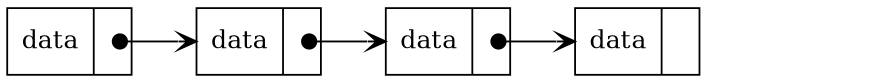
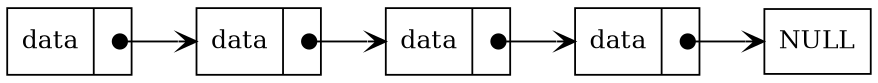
  digraph {
    rankdir=LR
    node [shape=record]
    edge [arrowhead=vee arrowtail=dot dir=both headport=data tailclip=false tailport="ref:c"]
    n1 [label="{ <data> data | <ref> }"]
    n2 [label="{ <data> data | <ref> }"]
    n3 [label="{ <data> data | <ref> }"]
    n4 [label="{ <data> data | <ref> }"]
+   n5 [label=NULL shape=box]
    n1 -> n2
    n2 -> n3
    n3 -> n4
+   n4 -> n5 [headport=""]
  }
